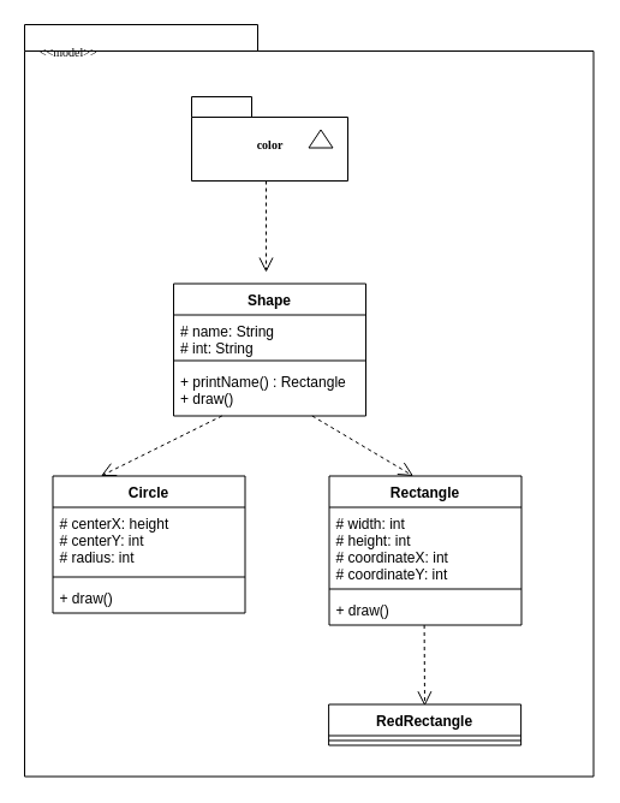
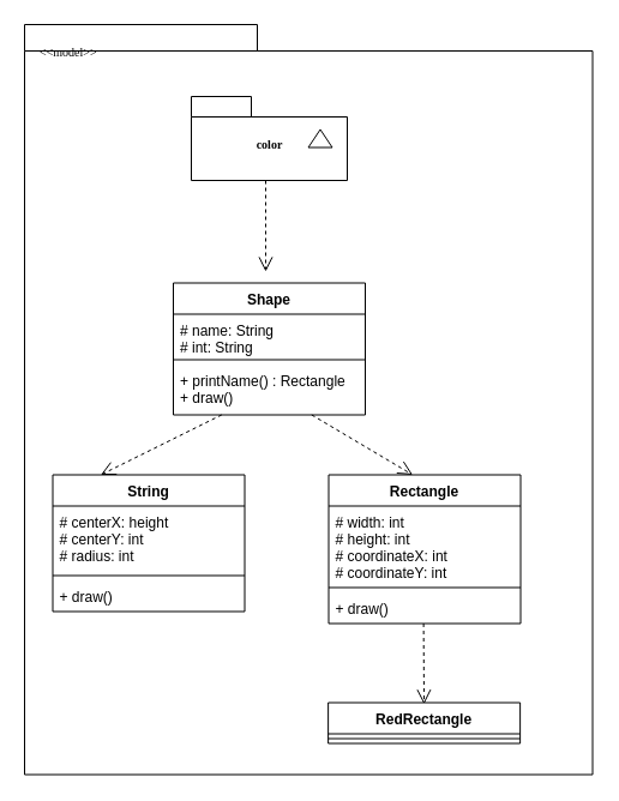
  <mxCell id="0" />
  <mxCell id="1" parent="0" />
  <mxCell id="2" value="" style="shape=folder;fontStyle=1;spacingTop=10;tabWidth=194;tabHeight=22;tabPosition=left;html=1;rounded=0;shadow=0;comic=0;labelBackgroundColor=none;strokeWidth=1;fillColor=none;fontFamily=Verdana;fontSize=10;align=center;" parent="1" vertex="1"><mxGeometry x="20" y="20" width="473.5" height="625.5" as="geometry" /></mxCell>
  <mxCell id="3" value="" style="group" parent="1" vertex="1" connectable="0"><mxGeometry x="159" y="80" width="130" height="70" as="geometry" /></mxCell>
  <mxCell id="4" value="color" style="shape=folder;fontStyle=1;spacingTop=10;tabWidth=50;tabHeight=17;tabPosition=left;html=1;rounded=0;shadow=0;comic=0;labelBackgroundColor=none;strokeWidth=1;fontFamily=Verdana;fontSize=10;align=center;" parent="3" vertex="1"><mxGeometry width="130" height="70" as="geometry" /></mxCell>
  <mxCell id="5" value="" style="triangle;whiteSpace=wrap;html=1;rounded=0;shadow=0;comic=0;labelBackgroundColor=none;strokeWidth=1;fontFamily=Verdana;fontSize=10;align=center;rotation=-90;" parent="3" vertex="1"><mxGeometry x="100" y="25" width="15" height="20" as="geometry" /></mxCell>
  <mxCell id="6" style="edgeStyle=elbowEdgeStyle;rounded=0;html=1;entryX=0.643;entryY=0.246;entryPerimeter=0;dashed=1;labelBackgroundColor=none;startFill=0;endArrow=open;endFill=0;endSize=10;fontFamily=Verdana;fontSize=10;" parent="1" edge="1"><mxGeometry relative="1" as="geometry"><mxPoint x="352.61" y="519.5" as="sourcePoint" /><mxPoint x="352.7" y="586.789" as="targetPoint" /></mxGeometry></mxCell>
  <mxCell id="7" style="rounded=0;html=1;dashed=1;labelBackgroundColor=none;startFill=0;endArrow=open;endFill=0;endSize=10;fontFamily=Verdana;fontSize=10;entryX=0.592;entryY=0.2;entryPerimeter=0;edgeStyle=elbowEdgeStyle;" parent="1" source="4" edge="1"><mxGeometry relative="1" as="geometry"><mxPoint x="220.76" y="226" as="targetPoint" /></mxGeometry></mxCell>
  <mxCell id="8" style="rounded=0;html=1;dashed=1;labelBackgroundColor=none;startFill=0;endArrow=open;endFill=0;endSize=10;fontFamily=Verdana;fontSize=10;" parent="1" source="14" edge="1"><mxGeometry relative="1" as="geometry"><mxPoint x="275.329" y="330" as="sourcePoint" /><mxPoint x="343.5" y="395.5" as="targetPoint" /></mxGeometry></mxCell>
  <mxCell id="9" style="edgeStyle=none;rounded=0;html=1;dashed=1;labelBackgroundColor=none;startFill=0;endArrow=open;endFill=0;endSize=10;fontFamily=Verdana;fontSize=10;exitX=1.002;exitY=0.668;exitPerimeter=0;entryX=0.25;entryY=0;entryDx=0;entryDy=0;" parent="1" target="15" edge="1"><mxGeometry relative="1" as="geometry"><mxPoint x="184.28" y="345.5" as="sourcePoint" /><mxPoint x="263.72" y="406.44" as="targetPoint" /></mxGeometry></mxCell>
  <mxCell id="10" value="&amp;lt;&amp;lt;model&amp;gt;&amp;gt;" style="text;html=1;align=left;verticalAlign=top;spacingTop=-4;fontSize=10;fontFamily=Verdana" parent="1" vertex="1"><mxGeometry x="31" y="35" width="130" height="20" as="geometry" /></mxCell>
  <mxCell id="11" value="Shape" style="swimlane;fontStyle=1;align=center;verticalAlign=top;childLayout=stackLayout;horizontal=1;startSize=26;horizontalStack=0;resizeParent=1;resizeParentMax=0;resizeLast=0;collapsible=1;marginBottom=0;" vertex="1" parent="1"><mxGeometry x="144" y="235.5" width="160" height="110" as="geometry" /></mxCell>
  <mxCell id="12" value="# name: String&#10;# int: String" style="text;strokeColor=none;fillColor=none;align=left;verticalAlign=top;spacingLeft=4;spacingRight=4;overflow=hidden;rotatable=0;points=[[0,0.5],[1,0.5]];portConstraint=eastwest;" vertex="1" parent="11"><mxGeometry y="26" width="160" height="34" as="geometry" /></mxCell>
  <mxCell id="13" value="" style="line;strokeWidth=1;fillColor=none;align=left;verticalAlign=middle;spacingTop=-1;spacingLeft=3;spacingRight=3;rotatable=0;labelPosition=right;points=[];portConstraint=eastwest;" vertex="1" parent="11"><mxGeometry y="60" width="160" height="8" as="geometry" /></mxCell>
  <mxCell id="14" value="+ printName() : Rectangle&#10;+ draw()" style="text;strokeColor=none;fillColor=none;align=left;verticalAlign=top;spacingLeft=4;spacingRight=4;overflow=hidden;rotatable=0;points=[[0,0.5],[1,0.5]];portConstraint=eastwest;" vertex="1" parent="11"><mxGeometry y="68" width="160" height="42" as="geometry" /></mxCell>
- <mxCell id="15" value="Circle" style="swimlane;fontStyle=1;align=center;verticalAlign=top;childLayout=stackLayout;horizontal=1;startSize=26;horizontalStack=0;resizeParent=1;resizeParentMax=0;resizeLast=0;collapsible=1;marginBottom=0;" vertex="1" parent="1"><mxGeometry x="43.5" y="395.5" width="160" height="114" as="geometry" /></mxCell>
+ <mxCell id="15" value="String" style="swimlane;fontStyle=1;align=center;verticalAlign=top;childLayout=stackLayout;horizontal=1;startSize=26;horizontalStack=0;resizeParent=1;resizeParentMax=0;resizeLast=0;collapsible=1;marginBottom=0;" vertex="1" parent="1"><mxGeometry x="43.5" y="395.5" width="160" height="114" as="geometry" /></mxCell>
  <mxCell id="16" value="# centerX: height&#10;# centerY: int&#10;# radius: int" style="text;strokeColor=none;fillColor=none;align=left;verticalAlign=top;spacingLeft=4;spacingRight=4;overflow=hidden;rotatable=0;points=[[0,0.5],[1,0.5]];portConstraint=eastwest;" vertex="1" parent="15"><mxGeometry y="26" width="160" height="54" as="geometry" /></mxCell>
  <mxCell id="17" value="" style="line;strokeWidth=1;fillColor=none;align=left;verticalAlign=middle;spacingTop=-1;spacingLeft=3;spacingRight=3;rotatable=0;labelPosition=right;points=[];portConstraint=eastwest;" vertex="1" parent="15"><mxGeometry y="80" width="160" height="8" as="geometry" /></mxCell>
  <mxCell id="18" value="+ draw()" style="text;strokeColor=none;fillColor=none;align=left;verticalAlign=top;spacingLeft=4;spacingRight=4;overflow=hidden;rotatable=0;points=[[0,0.5],[1,0.5]];portConstraint=eastwest;" vertex="1" parent="15"><mxGeometry y="88" width="160" height="26" as="geometry" /></mxCell>
  <mxCell id="19" value="Rectangle" style="swimlane;fontStyle=1;align=center;verticalAlign=top;childLayout=stackLayout;horizontal=1;startSize=26;horizontalStack=0;resizeParent=1;resizeParentMax=0;resizeLast=0;collapsible=1;marginBottom=0;" vertex="1" parent="1"><mxGeometry x="273.5" y="395.5" width="160" height="124" as="geometry" /></mxCell>
  <mxCell id="20" value="# width: int&#10;# height: int&#10;# coordinateX: int&#10;# coordinateY: int" style="text;strokeColor=none;fillColor=none;align=left;verticalAlign=top;spacingLeft=4;spacingRight=4;overflow=hidden;rotatable=0;points=[[0,0.5],[1,0.5]];portConstraint=eastwest;" vertex="1" parent="19"><mxGeometry y="26" width="160" height="64" as="geometry" /></mxCell>
  <mxCell id="21" value="" style="line;strokeWidth=1;fillColor=none;align=left;verticalAlign=middle;spacingTop=-1;spacingLeft=3;spacingRight=3;rotatable=0;labelPosition=right;points=[];portConstraint=eastwest;" vertex="1" parent="19"><mxGeometry y="90" width="160" height="8" as="geometry" /></mxCell>
  <mxCell id="22" value="+ draw()" style="text;strokeColor=none;fillColor=none;align=left;verticalAlign=top;spacingLeft=4;spacingRight=4;overflow=hidden;rotatable=0;points=[[0,0.5],[1,0.5]];portConstraint=eastwest;" vertex="1" parent="19"><mxGeometry y="98" width="160" height="26" as="geometry" /></mxCell>
  <mxCell id="23" value="RedRectangle" style="swimlane;fontStyle=1;align=center;verticalAlign=top;childLayout=stackLayout;horizontal=1;startSize=26;horizontalStack=0;resizeParent=1;resizeParentMax=0;resizeLast=0;collapsible=1;marginBottom=0;" vertex="1" parent="1"><mxGeometry x="273.108" y="585.5" width="160" height="34" as="geometry" /></mxCell>
  <mxCell id="24" value="" style="line;strokeWidth=1;fillColor=none;align=left;verticalAlign=middle;spacingTop=-1;spacingLeft=3;spacingRight=3;rotatable=0;labelPosition=right;points=[];portConstraint=eastwest;" vertex="1" parent="23"><mxGeometry y="26" width="160" height="8" as="geometry" /></mxCell>
